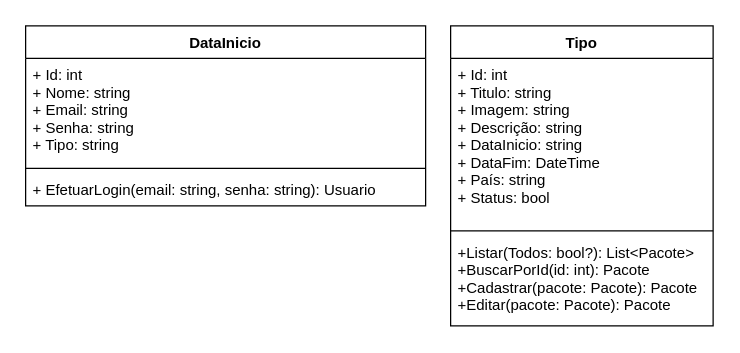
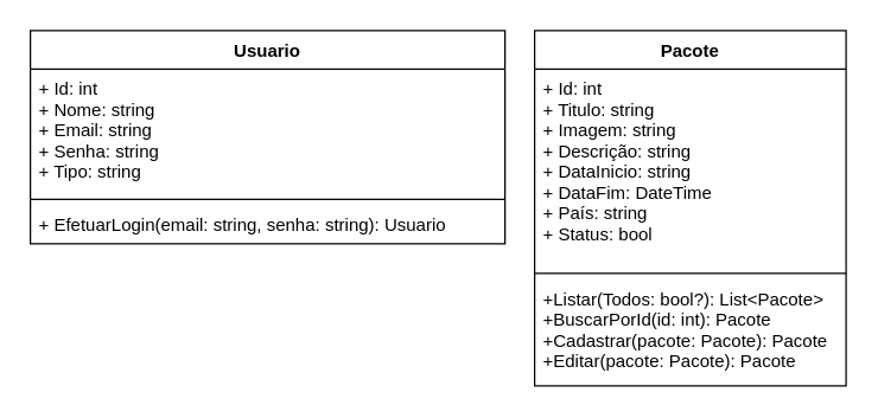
  <mxCell id="0" />
  <mxCell id="1" parent="0" />
- <mxCell id="2" value="DataInicio" style="swimlane;fontStyle=1;align=center;verticalAlign=top;childLayout=stackLayout;horizontal=1;startSize=26;horizontalStack=0;resizeParent=1;resizeParentMax=0;resizeLast=0;collapsible=1;marginBottom=0;" vertex="1" parent="1"><mxGeometry x="20" y="20" width="320" height="144" as="geometry" /></mxCell>
+ <mxCell id="2" value="Usuario" style="swimlane;fontStyle=1;align=center;verticalAlign=top;childLayout=stackLayout;horizontal=1;startSize=26;horizontalStack=0;resizeParent=1;resizeParentMax=0;resizeLast=0;collapsible=1;marginBottom=0;" vertex="1" parent="1"><mxGeometry x="20" y="20" width="320" height="144" as="geometry" /></mxCell>
  <mxCell id="3" value="+ Id: int&#10;+ Nome: string&#10;+ Email: string&#10;+ Senha: string&#10;+ Tipo: string" style="text;strokeColor=none;fillColor=none;align=left;verticalAlign=top;spacingLeft=4;spacingRight=4;overflow=hidden;rotatable=0;points=[[0,0.5],[1,0.5]];portConstraint=eastwest;" vertex="1" parent="2"><mxGeometry y="26" width="320" height="84" as="geometry" /></mxCell>
  <mxCell id="4" value="" style="line;strokeWidth=1;fillColor=none;align=left;verticalAlign=middle;spacingTop=-1;spacingLeft=3;spacingRight=3;rotatable=0;labelPosition=right;points=[];portConstraint=eastwest;" vertex="1" parent="2"><mxGeometry y="110" width="320" height="8" as="geometry" /></mxCell>
  <mxCell id="5" value="+ EfetuarLogin(email: string, senha: string): Usuario" style="text;strokeColor=none;fillColor=none;align=left;verticalAlign=top;spacingLeft=4;spacingRight=4;overflow=hidden;rotatable=0;points=[[0,0.5],[1,0.5]];portConstraint=eastwest;" vertex="1" parent="2"><mxGeometry y="118" width="320" height="26" as="geometry" /></mxCell>
- <mxCell id="6" value="Tipo" style="swimlane;fontStyle=1;align=center;verticalAlign=top;childLayout=stackLayout;horizontal=1;startSize=26;horizontalStack=0;resizeParent=1;resizeParentMax=0;resizeLast=0;collapsible=1;marginBottom=0;" vertex="1" parent="1"><mxGeometry x="360" y="20" width="210" height="240" as="geometry" /></mxCell>
+ <mxCell id="6" value="Pacote" style="swimlane;fontStyle=1;align=center;verticalAlign=top;childLayout=stackLayout;horizontal=1;startSize=26;horizontalStack=0;resizeParent=1;resizeParentMax=0;resizeLast=0;collapsible=1;marginBottom=0;" vertex="1" parent="1"><mxGeometry x="360" y="20" width="210" height="240" as="geometry" /></mxCell>
  <mxCell id="7" value="+ Id: int&#10;+ Titulo: string&#10;+ Imagem: string&#10;+ Descrição: string&#10;+ DataInicio: string&#10;+ DataFim: DateTime&#10;+ País: string&#10;+ Status: bool" style="text;strokeColor=none;fillColor=none;align=left;verticalAlign=top;spacingLeft=4;spacingRight=4;overflow=hidden;rotatable=0;points=[[0,0.5],[1,0.5]];portConstraint=eastwest;" vertex="1" parent="6"><mxGeometry y="26" width="210" height="134" as="geometry" /></mxCell>
  <mxCell id="8" value="" style="line;strokeWidth=1;fillColor=none;align=left;verticalAlign=middle;spacingTop=-1;spacingLeft=3;spacingRight=3;rotatable=0;labelPosition=right;points=[];portConstraint=eastwest;" vertex="1" parent="6"><mxGeometry y="160" width="210" height="8" as="geometry" /></mxCell>
  <mxCell id="9" value="+Listar(Todos: bool?): List&lt;Pacote&gt;&#10;+BuscarPorId(id: int): Pacote&#10;+Cadastrar(pacote: Pacote): Pacote&#10;+Editar(pacote: Pacote): Pacote" style="text;strokeColor=none;fillColor=none;align=left;verticalAlign=top;spacingLeft=4;spacingRight=4;overflow=hidden;rotatable=0;points=[[0,0.5],[1,0.5]];portConstraint=eastwest;" vertex="1" parent="6"><mxGeometry y="168" width="210" height="72" as="geometry" /></mxCell>
